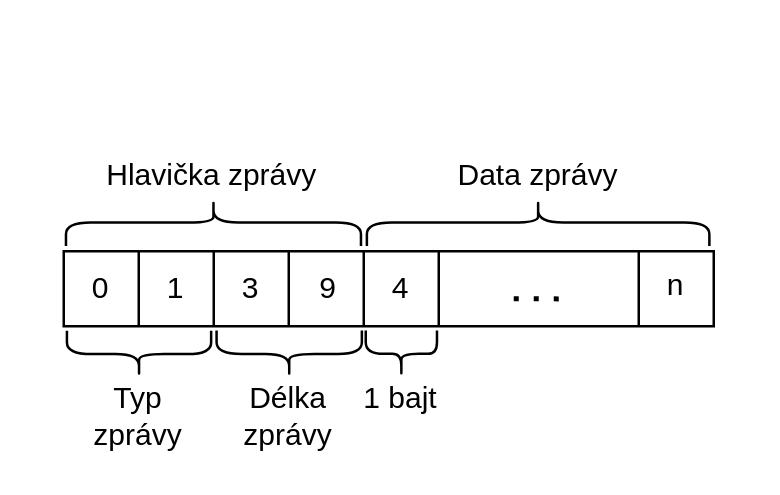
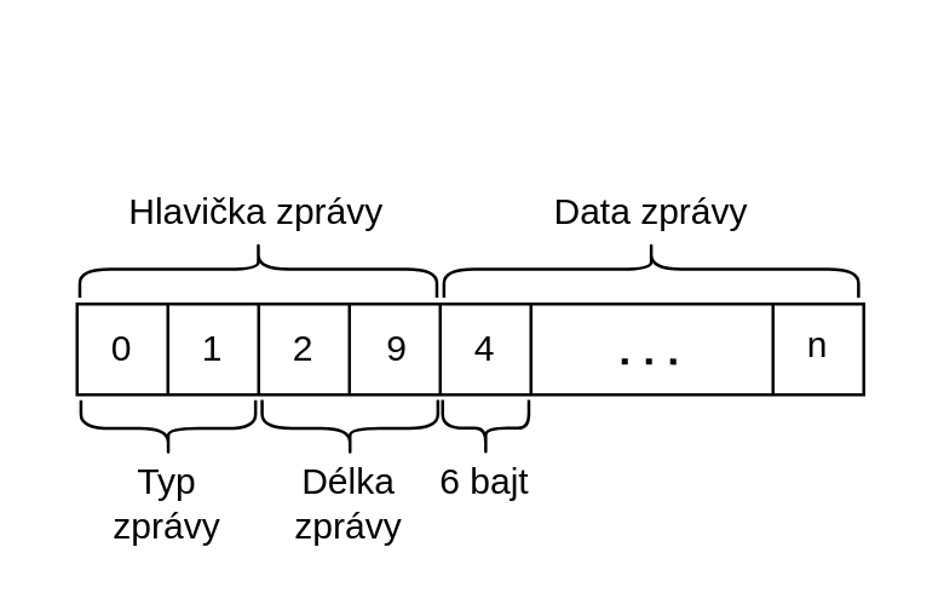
  <mxCell id="0" />
  <mxCell id="1" parent="0" />
  <mxCell id="2" value="" style="rounded=0;whiteSpace=wrap;html=1;" parent="1" vertex="1"><mxGeometry x="25" y="100" width="260" height="30" as="geometry" /></mxCell>
  <mxCell id="3" value="" style="endArrow=none;html=1;" parent="1" edge="1"><mxGeometry width="50" height="50" relative="1" as="geometry"><mxPoint x="55" y="130" as="sourcePoint" /><mxPoint x="55" y="100" as="targetPoint" /></mxGeometry></mxCell>
  <mxCell id="4" value="" style="endArrow=none;html=1;" parent="1" edge="1"><mxGeometry width="50" height="50" relative="1" as="geometry"><mxPoint x="85" y="130" as="sourcePoint" /><mxPoint x="85" y="100" as="targetPoint" /></mxGeometry></mxCell>
  <mxCell id="5" value="" style="endArrow=none;html=1;" parent="1" edge="1"><mxGeometry width="50" height="50" relative="1" as="geometry"><mxPoint x="115" y="130" as="sourcePoint" /><mxPoint x="115" y="100" as="targetPoint" /></mxGeometry></mxCell>
  <mxCell id="6" value="" style="endArrow=none;html=1;" parent="1" edge="1"><mxGeometry width="50" height="50" relative="1" as="geometry"><mxPoint x="145" y="130" as="sourcePoint" /><mxPoint x="145" y="100" as="targetPoint" /></mxGeometry></mxCell>
  <mxCell id="7" value="" style="shape=curlyBracket;whiteSpace=wrap;html=1;rounded=1;rotation=-90;size=0.5;" parent="1" vertex="1"><mxGeometry x="150.71" y="126.8" width="18.66" height="28.49" as="geometry" /></mxCell>
- <mxCell id="8" value="1 bajt" style="text;html=1;strokeColor=none;fillColor=none;align=center;verticalAlign=middle;whiteSpace=wrap;rounded=0;" parent="1" vertex="1"><mxGeometry x="140" y="149.24" width="40" height="20" as="geometry" /></mxCell>
+ <mxCell id="8" value="6 bajt" style="text;html=1;strokeColor=none;fillColor=none;align=center;verticalAlign=middle;whiteSpace=wrap;rounded=0;" parent="1" vertex="1"><mxGeometry x="140" y="149.24" width="40" height="20" as="geometry" /></mxCell>
  <mxCell id="9" value="" style="shape=curlyBracket;whiteSpace=wrap;html=1;rounded=1;rotation=-90;" parent="1" vertex="1"><mxGeometry x="45.74" y="112.28" width="18.75" height="57.69" as="geometry" /></mxCell>
  <mxCell id="10" value="" style="shape=curlyBracket;whiteSpace=wrap;html=1;rounded=1;rotation=-90;" parent="1" vertex="1"><mxGeometry x="105.82" y="112.06" width="18.75" height="58.12" as="geometry" /></mxCell>
  <mxCell id="11" value="Délka zprávy" style="text;html=1;strokeColor=none;fillColor=none;align=center;verticalAlign=middle;whiteSpace=wrap;rounded=0;" parent="1" vertex="1"><mxGeometry x="95.38" y="156" width="40" height="20" as="geometry" /></mxCell>
  <mxCell id="12" value="Typ zprávy" style="text;html=1;strokeColor=none;fillColor=none;align=center;verticalAlign=middle;whiteSpace=wrap;rounded=0;" parent="1" vertex="1"><mxGeometry x="35.01" y="156" width="40" height="20" as="geometry" /></mxCell>
  <mxCell id="13" value="0" style="text;html=1;strokeColor=none;fillColor=none;align=center;verticalAlign=middle;whiteSpace=wrap;rounded=0;" parent="1" vertex="1"><mxGeometry x="20" y="105" width="40" height="20" as="geometry" /></mxCell>
  <mxCell id="14" value="1" style="text;html=1;strokeColor=none;fillColor=none;align=center;verticalAlign=middle;whiteSpace=wrap;rounded=0;" parent="1" vertex="1"><mxGeometry x="50" y="105" width="40" height="20" as="geometry" /></mxCell>
- <mxCell id="15" value="3" style="text;html=1;strokeColor=none;fillColor=none;align=center;verticalAlign=middle;whiteSpace=wrap;rounded=0;" parent="1" vertex="1"><mxGeometry x="80" y="105" width="40" height="20" as="geometry" /></mxCell>
+ <mxCell id="15" value="2" style="text;html=1;strokeColor=none;fillColor=none;align=center;verticalAlign=middle;whiteSpace=wrap;rounded=0;" parent="1" vertex="1"><mxGeometry x="80" y="105" width="40" height="20" as="geometry" /></mxCell>
  <mxCell id="16" value="9" style="text;html=1;strokeColor=none;fillColor=none;align=center;verticalAlign=middle;whiteSpace=wrap;rounded=0;" parent="1" vertex="1"><mxGeometry x="111" y="105" width="40" height="20" as="geometry" /></mxCell>
  <mxCell id="17" value="" style="endArrow=none;html=1;" parent="1" edge="1"><mxGeometry width="50" height="50" relative="1" as="geometry"><mxPoint x="175" y="130" as="sourcePoint" /><mxPoint x="175" y="100" as="targetPoint" /></mxGeometry></mxCell>
  <mxCell id="18" value="4" style="text;html=1;strokeColor=none;fillColor=none;align=center;verticalAlign=middle;whiteSpace=wrap;rounded=0;" parent="1" vertex="1"><mxGeometry x="140" y="105" width="40" height="20" as="geometry" /></mxCell>
  <mxCell id="19" value="" style="endArrow=none;dashed=1;html=1;dashPattern=1 3;strokeWidth=2;" parent="1" edge="1"><mxGeometry width="50" height="50" relative="1" as="geometry"><mxPoint x="205" y="119" as="sourcePoint" /><mxPoint x="225" y="119.08" as="targetPoint" /><Array as="points"><mxPoint x="215" y="119" /></Array></mxGeometry></mxCell>
  <mxCell id="20" value="" style="endArrow=none;html=1;" parent="1" edge="1"><mxGeometry width="50" height="50" relative="1" as="geometry"><mxPoint x="255" y="130" as="sourcePoint" /><mxPoint x="255" y="100" as="targetPoint" /></mxGeometry></mxCell>
  <mxCell id="21" value="" style="shape=curlyBracket;whiteSpace=wrap;html=1;rounded=1;rotation=90;" parent="1" vertex="1"><mxGeometry x="205.38" y="20" width="18.75" height="137" as="geometry" /></mxCell>
  <mxCell id="22" value="Data zprávy" style="text;html=1;strokeColor=none;fillColor=none;align=center;verticalAlign=middle;whiteSpace=wrap;rounded=0;" parent="1" vertex="1"><mxGeometry x="174.63" y="60" width="80.25" height="20" as="geometry" /></mxCell>
  <mxCell id="23" value="n" style="text;html=1;strokeColor=none;fillColor=none;align=center;verticalAlign=middle;whiteSpace=wrap;rounded=0;" parent="1" vertex="1"><mxGeometry x="250" y="104" width="40" height="20" as="geometry" /></mxCell>
  <mxCell id="24" value="" style="shape=curlyBracket;whiteSpace=wrap;html=1;rounded=1;rotation=90;" vertex="1" parent="1"><mxGeometry x="75.51" y="29.5" width="18.75" height="118" as="geometry" /></mxCell>
  <mxCell id="25" value="Hlavička zprávy" style="text;html=1;strokeColor=none;fillColor=none;align=center;verticalAlign=middle;whiteSpace=wrap;rounded=0;" vertex="1" parent="1"><mxGeometry x="34.38" y="60" width="101" height="20" as="geometry" /></mxCell>
